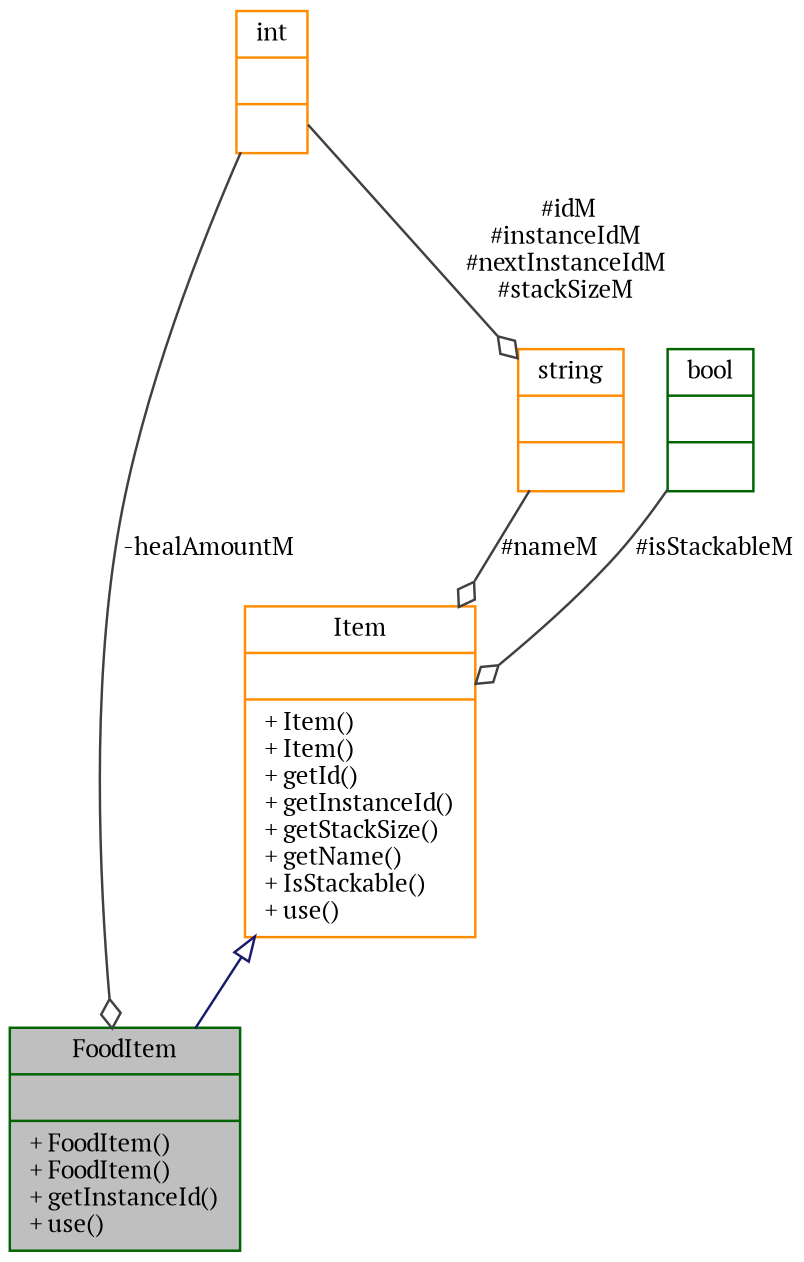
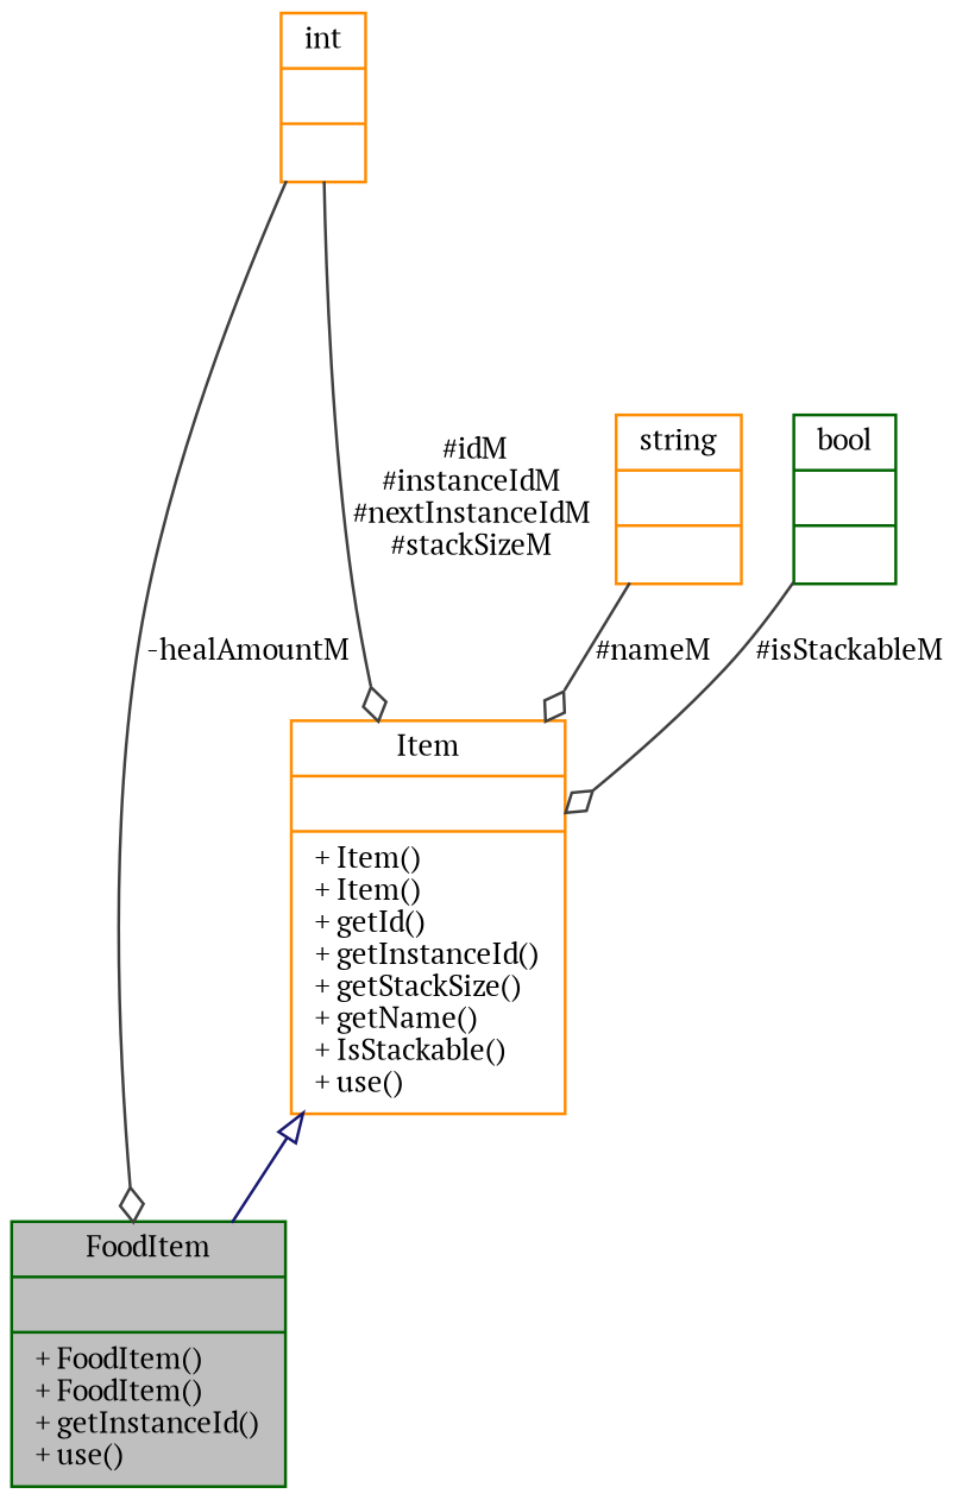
  digraph {
    fontname="PT Serif"
    node [color=darkorange fillcolor=white fontname="PT Serif" fontsize=10 shape=record style=filled]
    edge [color=grey25 fontname="PT Serif" fontsize=10 labelfontname=Helvetica labelfontsize=10 style=solid arrowhead=odiamond]
    n1 [color=darkgreen fillcolor=grey75 fontcolor=black height=0.2 label="{FoodItem\n||+ FoodItem()\l+ FoodItem()\l+ getInstanceId()\l+ use()\l}" width=0.4]
    n2 [height=0.2 label="{Item\n||+ Item()\l+ Item()\l+ getId()\l+ getInstanceId()\l+ getStackSize()\l+ getName()\l+ IsStackable()\l+ use()\l}" width=0.4]
    n3 [height=0.2 label="{int\n||}" width=0.4]
    n4 [color=darkgreen height=0.2 label="{bool\n||}" width=0.4]
    n5 [height=0.2 label="{string\n||}" width=0.4]
    n2 -> n1 [arrowtail=onormal color=midnightblue dir=back arrowhead=""]
    n3 -> n1 [label=" -healAmountM"]
-   n3 -> n5 [label=" #idM\n#instanceIdM\n#nextInstanceIdM\n#stackSizeM"]
+   n3 -> n2 [label=" #idM\n#instanceIdM\n#nextInstanceIdM\n#stackSizeM"]
    n4 -> n2 [label=" #isStackableM"]
    n5 -> n2 [label=" #nameM"]
  }
